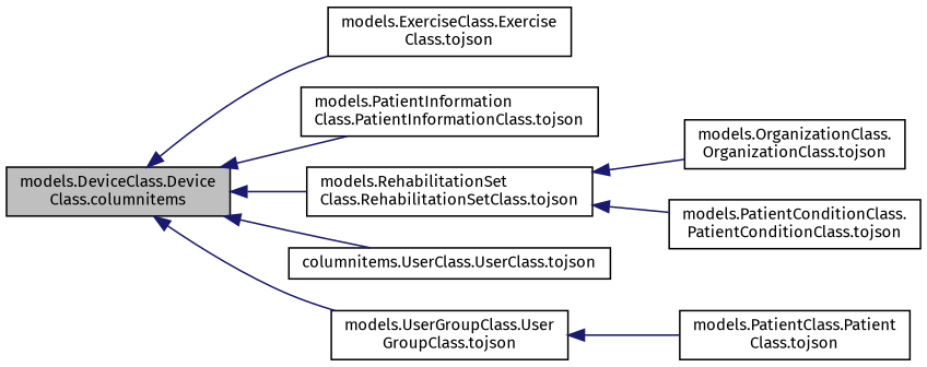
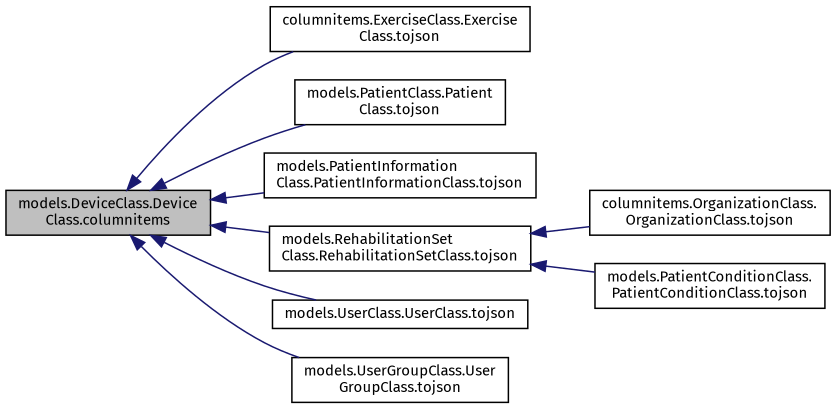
  digraph {
    fontname="Fira Sans"
    rankdir=LR
    node [color=black fillcolor=white fontname="Fira Sans" fontsize=10 shape=record style=filled]
    edge [color=midnightblue dir=back fontname="Fira Sans" fontsize=10 labelfontname=Helvetica labelfontsize=10 style=solid]
    n1 [fillcolor=grey75 fontcolor=black height=0.2 label="models.DeviceClass.Device\lClass.columnitems" width=0.4]
-   n2 [height=0.2 label="models.ExerciseClass.Exercise\lClass.tojson" width=0.4]
+   n2 [height=0.2 label="columnitems.ExerciseClass.Exercise\lClass.tojson" width=0.4]
    n3 [height=0.2 label="models.PatientClass.Patient\lClass.tojson" width=0.4]
    n4 [height=0.2 label="models.PatientInformation\lClass.PatientInformationClass.tojson" width=0.4]
    n5 [height=0.2 label="models.RehabilitationSet\lClass.RehabilitationSetClass.tojson" width=0.4]
-   n6 [height=0.2 label="columnitems.UserClass.UserClass.tojson" width=0.4]
+   n6 [height=0.2 label="models.UserClass.UserClass.tojson" width=0.4]
    n7 [height=0.2 label="models.UserGroupClass.User\lGroupClass.tojson" width=0.4]
-   n8 [height=0.2 label="models.OrganizationClass.\lOrganizationClass.tojson" width=0.4]
+   n8 [height=0.2 label="columnitems.OrganizationClass.\lOrganizationClass.tojson" width=0.4]
    n9 [height=0.2 label="models.PatientConditionClass.\lPatientConditionClass.tojson" width=0.4]
    n1 -> n2
-   n7 -> n3
+   n1 -> n3
    n1 -> n4
    n1 -> n5
    n1 -> n6
    n1 -> n7
    n5 -> n8
    n5 -> n9
  }
